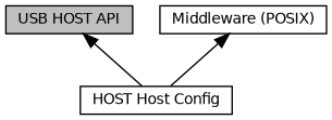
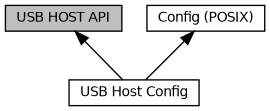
  digraph {
    rankdir=TB
    node [color=black fillcolor=white fontname=Helvetica fontsize=10 shape=box style=filled]
    edge [dir=back fontname=Helvetica fontsize=10 labelfontname=Helvetica labelfontsize=10 shape=plaintext style=solid]
    n1 [fillcolor=grey75 fontcolor=black height=0.2 label="USB HOST API" width=0.4]
-   n2 [height=0.2 label="HOST Host Config" width=0.4]
-   n3 [height=0.2 label="Middleware (POSIX)" width=0.4]
+   n2 [height=0.2 label="USB Host Config" width=0.4]
+   n3 [height=0.2 label="Config (POSIX)" width=0.4]
    n1 -> n2
    n3 -> n2
  }
